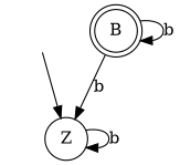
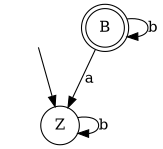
  digraph {
    rankdir=TB
    "" [shape=none]
    Z [shape=circle]
    B [shape=doublecircle]
    "" -> Z
    Z -> Z [label=b]
-   B -> Z [label=b]
+   B -> Z [label=a]
    B -> B [label=b]
  }
